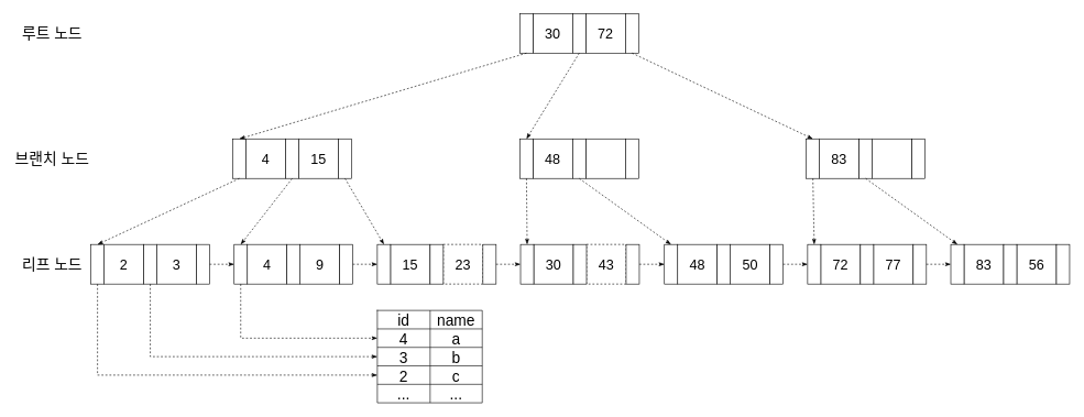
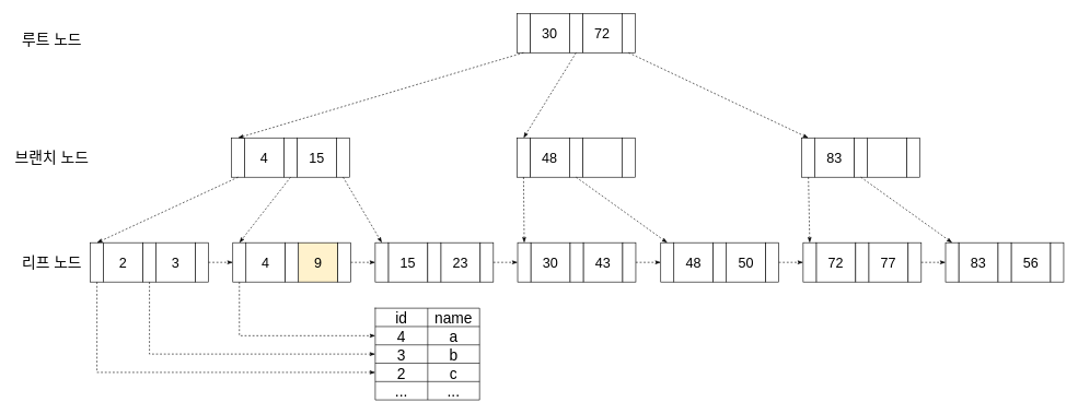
  <mxCell id="0" />
  <mxCell id="1" parent="0" />
  <mxCell id="2" value="" style="group;fontSize=21;" parent="1" vertex="1" connectable="0"><mxGeometry x="787" y="20" width="180" height="60" as="geometry" /></mxCell>
  <mxCell id="3" value="30" style="rounded=0;whiteSpace=wrap;html=1;fontSize=21;" parent="2" vertex="1"><mxGeometry x="20" width="60" height="60" as="geometry" /></mxCell>
  <mxCell id="4" value="72" style="rounded=0;whiteSpace=wrap;html=1;fontSize=21;" parent="2" vertex="1"><mxGeometry x="100" width="60" height="60" as="geometry" /></mxCell>
  <mxCell id="5" value="" style="rounded=0;whiteSpace=wrap;html=1;fontSize=21;" parent="2" vertex="1"><mxGeometry x="160" width="20" height="60" as="geometry" /></mxCell>
  <mxCell id="6" value="" style="rounded=0;whiteSpace=wrap;html=1;fontSize=21;" parent="2" vertex="1"><mxGeometry width="20" height="60" as="geometry" /></mxCell>
  <mxCell id="7" value="" style="rounded=0;whiteSpace=wrap;html=1;fontSize=21;" parent="2" vertex="1"><mxGeometry x="80" width="20" height="60" as="geometry" /></mxCell>
  <mxCell id="8" value="" style="group;fontSize=21;" parent="1" vertex="1" connectable="0"><mxGeometry x="787" y="210" width="180" height="60" as="geometry" /></mxCell>
  <mxCell id="9" value="48" style="rounded=0;whiteSpace=wrap;html=1;fontSize=21;" parent="8" vertex="1"><mxGeometry x="20" width="60" height="60" as="geometry" /></mxCell>
  <mxCell id="10" value="" style="rounded=0;whiteSpace=wrap;html=1;fontSize=21;" parent="8" vertex="1"><mxGeometry x="100" width="60" height="60" as="geometry" /></mxCell>
  <mxCell id="11" value="" style="rounded=0;whiteSpace=wrap;html=1;fontSize=21;" parent="8" vertex="1"><mxGeometry x="160" width="20" height="60" as="geometry" /></mxCell>
  <mxCell id="12" value="" style="rounded=0;whiteSpace=wrap;html=1;fontSize=21;" parent="8" vertex="1"><mxGeometry width="20" height="60" as="geometry" /></mxCell>
  <mxCell id="13" value="" style="rounded=0;whiteSpace=wrap;html=1;fontSize=21;" parent="8" vertex="1"><mxGeometry x="80" width="20" height="60" as="geometry" /></mxCell>
  <mxCell id="14" value="" style="group;fontSize=21;" parent="1" vertex="1" connectable="0"><mxGeometry x="352" y="210" width="180" height="60" as="geometry" /></mxCell>
  <mxCell id="15" value="4" style="rounded=0;whiteSpace=wrap;html=1;fontSize=21;" parent="14" vertex="1"><mxGeometry x="20" width="60" height="60" as="geometry" /></mxCell>
  <mxCell id="16" value="15" style="rounded=0;whiteSpace=wrap;html=1;fontSize=21;" parent="14" vertex="1"><mxGeometry x="100" width="60" height="60" as="geometry" /></mxCell>
  <mxCell id="17" value="" style="rounded=0;whiteSpace=wrap;html=1;fontSize=21;" parent="14" vertex="1"><mxGeometry x="160" width="20" height="60" as="geometry" /></mxCell>
  <mxCell id="18" value="" style="rounded=0;whiteSpace=wrap;html=1;fontSize=21;" parent="14" vertex="1"><mxGeometry width="20" height="60" as="geometry" /></mxCell>
  <mxCell id="19" value="" style="rounded=0;whiteSpace=wrap;html=1;fontSize=21;" parent="14" vertex="1"><mxGeometry x="80" width="20" height="60" as="geometry" /></mxCell>
  <mxCell id="20" value="" style="group;fontSize=21;" parent="1" vertex="1" connectable="0"><mxGeometry x="1221" y="210" width="180" height="60" as="geometry" /></mxCell>
  <mxCell id="21" value="83" style="rounded=0;whiteSpace=wrap;html=1;fontSize=21;" parent="20" vertex="1"><mxGeometry x="20" width="60" height="60" as="geometry" /></mxCell>
  <mxCell id="22" value="" style="rounded=0;whiteSpace=wrap;html=1;fontSize=21;" parent="20" vertex="1"><mxGeometry x="100" width="60" height="60" as="geometry" /></mxCell>
  <mxCell id="23" value="" style="rounded=0;whiteSpace=wrap;html=1;fontSize=21;" parent="20" vertex="1"><mxGeometry x="160" width="20" height="60" as="geometry" /></mxCell>
  <mxCell id="24" value="" style="rounded=0;whiteSpace=wrap;html=1;fontSize=21;" parent="20" vertex="1"><mxGeometry width="20" height="60" as="geometry" /></mxCell>
  <mxCell id="25" value="" style="rounded=0;whiteSpace=wrap;html=1;fontSize=21;" parent="20" vertex="1"><mxGeometry x="80" width="20" height="60" as="geometry" /></mxCell>
  <mxCell id="26" value="" style="group;fontSize=21;" parent="1" vertex="1" connectable="0"><mxGeometry x="571" y="370" width="180" height="60" as="geometry" /></mxCell>
  <mxCell id="27" value="15" style="rounded=0;whiteSpace=wrap;html=1;fontSize=21;" parent="26" vertex="1"><mxGeometry x="20" width="60" height="60" as="geometry" /></mxCell>
- <mxCell id="28" value="23" style="rounded=0;whiteSpace=wrap;html=1;fontSize=21;dashed=1;" parent="26" vertex="1"><mxGeometry x="100" width="60" height="60" as="geometry" /></mxCell>
+ <mxCell id="28" value="23" style="rounded=0;whiteSpace=wrap;html=1;fontSize=21;" parent="26" vertex="1"><mxGeometry x="100" width="60" height="60" as="geometry" /></mxCell>
  <mxCell id="29" value="" style="rounded=0;whiteSpace=wrap;html=1;fontSize=21;" parent="26" vertex="1"><mxGeometry x="160" width="20" height="60" as="geometry" /></mxCell>
  <mxCell id="30" value="" style="rounded=0;whiteSpace=wrap;html=1;fontSize=21;" parent="26" vertex="1"><mxGeometry width="20" height="60" as="geometry" /></mxCell>
  <mxCell id="31" value="" style="rounded=0;whiteSpace=wrap;html=1;fontSize=21;" parent="26" vertex="1"><mxGeometry x="80" width="20" height="60" as="geometry" /></mxCell>
  <mxCell id="32" value="" style="group;fontSize=21;" parent="1" vertex="1" connectable="0"><mxGeometry x="788" y="370" width="180" height="60" as="geometry" /></mxCell>
  <mxCell id="33" value="30" style="rounded=0;whiteSpace=wrap;html=1;fontSize=21;" parent="32" vertex="1"><mxGeometry x="20" width="60" height="60" as="geometry" /></mxCell>
- <mxCell id="34" value="43" style="rounded=0;whiteSpace=wrap;html=1;fontSize=21;dashed=1;" parent="32" vertex="1"><mxGeometry x="100" width="60" height="60" as="geometry" /></mxCell>
+ <mxCell id="34" value="43" style="rounded=0;whiteSpace=wrap;html=1;fontSize=21;" parent="32" vertex="1"><mxGeometry x="100" width="60" height="60" as="geometry" /></mxCell>
  <mxCell id="35" value="" style="rounded=0;whiteSpace=wrap;html=1;fontSize=21;" parent="32" vertex="1"><mxGeometry x="160" width="20" height="60" as="geometry" /></mxCell>
  <mxCell id="36" value="" style="rounded=0;whiteSpace=wrap;html=1;fontSize=21;" parent="32" vertex="1"><mxGeometry width="20" height="60" as="geometry" /></mxCell>
  <mxCell id="37" value="" style="rounded=0;whiteSpace=wrap;html=1;fontSize=21;" parent="32" vertex="1"><mxGeometry x="80" width="20" height="60" as="geometry" /></mxCell>
  <mxCell id="38" value="" style="group;fontSize=21;" parent="1" vertex="1" connectable="0"><mxGeometry x="1440" y="370" width="180" height="60" as="geometry" /></mxCell>
  <mxCell id="39" value="83" style="rounded=0;whiteSpace=wrap;html=1;fontSize=21;" parent="38" vertex="1"><mxGeometry x="20" width="60" height="60" as="geometry" /></mxCell>
  <mxCell id="40" value="56" style="rounded=0;whiteSpace=wrap;html=1;fontSize=21;" parent="38" vertex="1"><mxGeometry x="100" width="60" height="60" as="geometry" /></mxCell>
  <mxCell id="41" value="" style="rounded=0;whiteSpace=wrap;html=1;fontSize=21;" parent="38" vertex="1"><mxGeometry x="160" width="20" height="60" as="geometry" /></mxCell>
  <mxCell id="42" value="" style="rounded=0;whiteSpace=wrap;html=1;fontSize=21;" parent="38" vertex="1"><mxGeometry width="20" height="60" as="geometry" /></mxCell>
  <mxCell id="43" value="" style="rounded=0;whiteSpace=wrap;html=1;fontSize=21;" parent="38" vertex="1"><mxGeometry x="80" width="20" height="60" as="geometry" /></mxCell>
  <mxCell id="44" value="" style="group;fontSize=21;" parent="1" vertex="1" connectable="0"><mxGeometry x="1006" y="370" width="180" height="60" as="geometry" /></mxCell>
  <mxCell id="45" value="48" style="rounded=0;whiteSpace=wrap;html=1;fontSize=21;" parent="44" vertex="1"><mxGeometry x="20" width="60" height="60" as="geometry" /></mxCell>
  <mxCell id="46" value="50" style="rounded=0;whiteSpace=wrap;html=1;fontSize=21;" parent="44" vertex="1"><mxGeometry x="100" width="60" height="60" as="geometry" /></mxCell>
  <mxCell id="47" value="" style="rounded=0;whiteSpace=wrap;html=1;fontSize=21;" parent="44" vertex="1"><mxGeometry x="160" width="20" height="60" as="geometry" /></mxCell>
  <mxCell id="48" value="" style="rounded=0;whiteSpace=wrap;html=1;fontSize=21;" parent="44" vertex="1"><mxGeometry width="20" height="60" as="geometry" /></mxCell>
  <mxCell id="49" value="" style="rounded=0;whiteSpace=wrap;html=1;fontSize=21;" parent="44" vertex="1"><mxGeometry x="80" width="20" height="60" as="geometry" /></mxCell>
  <mxCell id="50" value="" style="group;fontSize=21;" parent="1" vertex="1" connectable="0"><mxGeometry x="1223" y="370" width="180" height="60" as="geometry" /></mxCell>
  <mxCell id="51" value="72" style="rounded=0;whiteSpace=wrap;html=1;fontSize=21;" parent="50" vertex="1"><mxGeometry x="20" width="60" height="60" as="geometry" /></mxCell>
  <mxCell id="52" value="77" style="rounded=0;whiteSpace=wrap;html=1;fontSize=21;" parent="50" vertex="1"><mxGeometry x="100" width="60" height="60" as="geometry" /></mxCell>
  <mxCell id="53" value="" style="rounded=0;whiteSpace=wrap;html=1;fontSize=21;" parent="50" vertex="1"><mxGeometry x="160" width="20" height="60" as="geometry" /></mxCell>
  <mxCell id="54" value="" style="rounded=0;whiteSpace=wrap;html=1;fontSize=21;" parent="50" vertex="1"><mxGeometry width="20" height="60" as="geometry" /></mxCell>
  <mxCell id="55" value="" style="rounded=0;whiteSpace=wrap;html=1;fontSize=21;" parent="50" vertex="1"><mxGeometry x="80" width="20" height="60" as="geometry" /></mxCell>
  <mxCell id="56" value="" style="group;fontSize=21;" parent="1" vertex="1" connectable="0"><mxGeometry x="137" y="370" width="180" height="60" as="geometry" /></mxCell>
  <mxCell id="57" value="2" style="rounded=0;whiteSpace=wrap;html=1;fontSize=21;" parent="56" vertex="1"><mxGeometry x="20" width="60" height="60" as="geometry" /></mxCell>
  <mxCell id="58" value="3" style="rounded=0;whiteSpace=wrap;html=1;fontSize=21;" parent="56" vertex="1"><mxGeometry x="100" width="60" height="60" as="geometry" /></mxCell>
  <mxCell id="59" value="" style="rounded=0;whiteSpace=wrap;html=1;fontSize=21;" parent="56" vertex="1"><mxGeometry x="160" width="20" height="60" as="geometry" /></mxCell>
  <mxCell id="60" value="" style="rounded=0;whiteSpace=wrap;html=1;fontSize=21;" parent="56" vertex="1"><mxGeometry width="20" height="60" as="geometry" /></mxCell>
  <mxCell id="61" value="" style="rounded=0;whiteSpace=wrap;html=1;fontSize=21;" parent="56" vertex="1"><mxGeometry x="80" width="20" height="60" as="geometry" /></mxCell>
  <mxCell id="62" value="" style="group;fontSize=21;" parent="1" vertex="1" connectable="0"><mxGeometry x="354" y="370" width="180" height="60" as="geometry" /></mxCell>
  <mxCell id="63" value="4" style="rounded=0;whiteSpace=wrap;html=1;fontSize=21;" parent="62" vertex="1"><mxGeometry x="20" width="60" height="60" as="geometry" /></mxCell>
- <mxCell id="64" value="9" style="rounded=0;whiteSpace=wrap;html=1;fontSize=21;" parent="62" vertex="1"><mxGeometry x="100" width="60" height="60" as="geometry" /></mxCell>
+ <mxCell id="64" value="9" style="rounded=0;whiteSpace=wrap;html=1;fontSize=21;fillColor=#fff2cc;" parent="62" vertex="1"><mxGeometry x="100" width="60" height="60" as="geometry" /></mxCell>
  <mxCell id="65" value="" style="rounded=0;whiteSpace=wrap;html=1;fontSize=21;" parent="62" vertex="1"><mxGeometry x="160" width="20" height="60" as="geometry" /></mxCell>
  <mxCell id="66" value="" style="rounded=0;whiteSpace=wrap;html=1;fontSize=21;" parent="62" vertex="1"><mxGeometry width="20" height="60" as="geometry" /></mxCell>
  <mxCell id="67" value="" style="rounded=0;whiteSpace=wrap;html=1;fontSize=21;" parent="62" vertex="1"><mxGeometry x="80" width="20" height="60" as="geometry" /></mxCell>
  <mxCell id="68" value="" style="endArrow=classicThin;html=1;rounded=0;dashed=1;endFill=1;exitX=0.5;exitY=1;exitDx=0;exitDy=0;entryX=0.5;entryY=0;entryDx=0;entryDy=0;fontSize=21;" parent="1" source="12" target="36" edge="1"><mxGeometry width="50" height="50" relative="1" as="geometry"><mxPoint x="794" y="530" as="sourcePoint" /><mxPoint x="844" y="480" as="targetPoint" /></mxGeometry></mxCell>
  <mxCell id="69" value="" style="endArrow=classicThin;html=1;rounded=0;dashed=1;endFill=1;exitX=0.5;exitY=1;exitDx=0;exitDy=0;entryX=0.5;entryY=0;entryDx=0;entryDy=0;fontSize=21;" parent="1" source="6" target="18" edge="1"><mxGeometry width="50" height="50" relative="1" as="geometry"><mxPoint x="855" y="540" as="sourcePoint" /><mxPoint x="905" y="490" as="targetPoint" /></mxGeometry></mxCell>
  <mxCell id="70" value="" style="endArrow=classicThin;html=1;rounded=0;dashed=1;endFill=1;exitX=0.5;exitY=1;exitDx=0;exitDy=0;entryX=0.5;entryY=0;entryDx=0;entryDy=0;fontSize=21;" parent="1" source="7" target="12" edge="1"><mxGeometry width="50" height="50" relative="1" as="geometry"><mxPoint x="855" y="540" as="sourcePoint" /><mxPoint x="905" y="490" as="targetPoint" /></mxGeometry></mxCell>
  <mxCell id="71" value="" style="endArrow=classicThin;html=1;rounded=0;dashed=1;endFill=1;exitX=0.5;exitY=1;exitDx=0;exitDy=0;entryX=0.5;entryY=0;entryDx=0;entryDy=0;fontSize=21;" parent="1" source="5" target="24" edge="1"><mxGeometry width="50" height="50" relative="1" as="geometry"><mxPoint x="885" y="90" as="sourcePoint" /><mxPoint x="1285" y="210" as="targetPoint" /></mxGeometry></mxCell>
  <mxCell id="72" value="" style="endArrow=classicThin;html=1;rounded=0;dashed=1;endFill=1;exitX=0.5;exitY=1;exitDx=0;exitDy=0;entryX=0.5;entryY=0;entryDx=0;entryDy=0;fontSize=21;" parent="1" source="18" target="60" edge="1"><mxGeometry width="50" height="50" relative="1" as="geometry"><mxPoint x="855" y="540" as="sourcePoint" /><mxPoint x="905" y="490" as="targetPoint" /></mxGeometry></mxCell>
  <mxCell id="73" value="" style="endArrow=classicThin;html=1;rounded=0;dashed=1;endFill=1;exitX=0.5;exitY=1;exitDx=0;exitDy=0;entryX=0.5;entryY=0;entryDx=0;entryDy=0;fontSize=21;" parent="1" source="13" target="48" edge="1"><mxGeometry width="50" height="50" relative="1" as="geometry"><mxPoint x="804" y="540" as="sourcePoint" /><mxPoint x="854" y="490" as="targetPoint" /></mxGeometry></mxCell>
  <mxCell id="74" value="" style="endArrow=classicThin;html=1;rounded=0;dashed=1;endFill=1;exitX=0.5;exitY=1;exitDx=0;exitDy=0;entryX=0.5;entryY=0;entryDx=0;entryDy=0;fontSize=21;" parent="1" source="19" target="66" edge="1"><mxGeometry width="50" height="50" relative="1" as="geometry"><mxPoint x="395" y="550" as="sourcePoint" /><mxPoint x="445" y="500" as="targetPoint" /></mxGeometry></mxCell>
  <mxCell id="75" value="" style="endArrow=classicThin;html=1;rounded=0;dashed=1;endFill=1;exitX=0.5;exitY=1;exitDx=0;exitDy=0;entryX=0.5;entryY=0;entryDx=0;entryDy=0;fontSize=21;" parent="1" source="24" target="54" edge="1"><mxGeometry width="50" height="50" relative="1" as="geometry"><mxPoint x="814" y="550" as="sourcePoint" /><mxPoint x="864" y="500" as="targetPoint" /></mxGeometry></mxCell>
  <mxCell id="76" value="" style="endArrow=classicThin;html=1;rounded=0;dashed=1;endFill=1;exitX=0.5;exitY=1;exitDx=0;exitDy=0;entryX=0.5;entryY=0;entryDx=0;entryDy=0;fontSize=21;" parent="1" source="25" target="42" edge="1"><mxGeometry width="50" height="50" relative="1" as="geometry"><mxPoint x="985" y="470" as="sourcePoint" /><mxPoint x="874" y="510" as="targetPoint" /></mxGeometry></mxCell>
  <mxCell id="77" value="" style="endArrow=classicThin;html=1;rounded=0;dashed=1;endFill=1;exitX=0.5;exitY=1;exitDx=0;exitDy=0;entryX=0.5;entryY=0;entryDx=0;entryDy=0;fontSize=21;" parent="1" source="17" target="30" edge="1"><mxGeometry width="50" height="50" relative="1" as="geometry"><mxPoint x="415" y="570" as="sourcePoint" /><mxPoint x="465" y="520" as="targetPoint" /></mxGeometry></mxCell>
  <mxCell id="78" value="" style="endArrow=classicThin;html=1;rounded=0;dashed=1;endFill=1;exitX=1;exitY=0.5;exitDx=0;exitDy=0;entryX=0;entryY=0.5;entryDx=0;entryDy=0;fontSize=21;" parent="1" source="59" target="66" edge="1"><mxGeometry width="50" height="50" relative="1" as="geometry"><mxPoint x="400" y="460" as="sourcePoint" /><mxPoint x="185" y="560" as="targetPoint" /></mxGeometry></mxCell>
  <mxCell id="79" value="" style="endArrow=classicThin;html=1;rounded=0;dashed=1;endFill=1;exitX=1;exitY=0.5;exitDx=0;exitDy=0;entryX=0;entryY=0.5;entryDx=0;entryDy=0;fontSize=21;" parent="1" source="53" target="42" edge="1"><mxGeometry width="50" height="50" relative="1" as="geometry"><mxPoint x="327" y="410" as="sourcePoint" /><mxPoint x="364" y="410" as="targetPoint" /></mxGeometry></mxCell>
  <mxCell id="80" value="" style="endArrow=classicThin;html=1;rounded=0;dashed=1;endFill=1;exitX=1;exitY=0.5;exitDx=0;exitDy=0;entryX=0;entryY=0.5;entryDx=0;entryDy=0;fontSize=21;" parent="1" source="47" target="54" edge="1"><mxGeometry width="50" height="50" relative="1" as="geometry"><mxPoint x="1035" y="510" as="sourcePoint" /><mxPoint x="1072" y="510" as="targetPoint" /></mxGeometry></mxCell>
  <mxCell id="81" value="" style="endArrow=classicThin;html=1;rounded=0;dashed=1;endFill=1;exitX=1;exitY=0.5;exitDx=0;exitDy=0;entryX=0;entryY=0.5;entryDx=0;entryDy=0;fontSize=21;" parent="1" source="35" target="48" edge="1"><mxGeometry width="50" height="50" relative="1" as="geometry"><mxPoint x="347" y="430" as="sourcePoint" /><mxPoint x="384" y="430" as="targetPoint" /></mxGeometry></mxCell>
  <mxCell id="82" value="" style="endArrow=classicThin;html=1;rounded=0;dashed=1;endFill=1;exitX=1;exitY=0.5;exitDx=0;exitDy=0;entryX=0;entryY=0.5;entryDx=0;entryDy=0;fontSize=21;" parent="1" source="29" target="36" edge="1"><mxGeometry width="50" height="50" relative="1" as="geometry"><mxPoint x="357" y="440" as="sourcePoint" /><mxPoint x="394" y="440" as="targetPoint" /></mxGeometry></mxCell>
  <mxCell id="83" value="" style="endArrow=classicThin;html=1;rounded=0;dashed=1;endFill=1;exitX=1;exitY=0.5;exitDx=0;exitDy=0;entryX=0;entryY=0.5;entryDx=0;entryDy=0;fontSize=21;" parent="1" source="65" target="30" edge="1"><mxGeometry width="50" height="50" relative="1" as="geometry"><mxPoint x="367" y="450" as="sourcePoint" /><mxPoint x="404" y="450" as="targetPoint" /></mxGeometry></mxCell>
  <mxCell id="84" value="" style="shape=table;startSize=0;container=1;collapsible=0;childLayout=tableLayout;fontSize=23;" parent="1" vertex="1"><mxGeometry x="571" y="470" width="159" height="140" as="geometry" /></mxCell>
  <mxCell id="85" value="" style="shape=tableRow;horizontal=0;startSize=0;swimlaneHead=0;swimlaneBody=0;strokeColor=inherit;top=0;left=0;bottom=0;right=0;collapsible=0;dropTarget=0;fillColor=none;points=[[0,0.5],[1,0.5]];portConstraint=eastwest;fontSize=23;" parent="84" vertex="1"><mxGeometry width="159" height="28" as="geometry" /></mxCell>
  <mxCell id="86" value="id" style="shape=partialRectangle;html=1;whiteSpace=wrap;connectable=0;strokeColor=inherit;overflow=hidden;fillColor=none;top=0;left=0;bottom=0;right=0;pointerEvents=1;fontSize=23;" parent="85" vertex="1"><mxGeometry width="80" height="28" as="geometry"><mxRectangle width="80" height="28" as="alternateBounds" /></mxGeometry></mxCell>
  <mxCell id="87" value="name" style="shape=partialRectangle;html=1;whiteSpace=wrap;connectable=0;strokeColor=inherit;overflow=hidden;fillColor=none;top=0;left=0;bottom=0;right=0;pointerEvents=1;fontSize=23;" parent="85" vertex="1"><mxGeometry x="80" width="79" height="28" as="geometry"><mxRectangle width="79" height="28" as="alternateBounds" /></mxGeometry></mxCell>
  <mxCell id="88" value="" style="shape=tableRow;horizontal=0;startSize=0;swimlaneHead=0;swimlaneBody=0;strokeColor=inherit;top=0;left=0;bottom=0;right=0;collapsible=0;dropTarget=0;fillColor=none;points=[[0,0.5],[1,0.5]];portConstraint=eastwest;fontSize=23;" parent="84" vertex="1"><mxGeometry y="28" width="159" height="28" as="geometry" /></mxCell>
  <mxCell id="89" value="4" style="shape=partialRectangle;html=1;whiteSpace=wrap;connectable=0;strokeColor=inherit;overflow=hidden;fillColor=none;top=0;left=0;bottom=0;right=0;pointerEvents=1;fontSize=23;" parent="88" vertex="1"><mxGeometry width="80" height="28" as="geometry"><mxRectangle width="80" height="28" as="alternateBounds" /></mxGeometry></mxCell>
  <mxCell id="90" value="a" style="shape=partialRectangle;html=1;whiteSpace=wrap;connectable=0;strokeColor=inherit;overflow=hidden;fillColor=none;top=0;left=0;bottom=0;right=0;pointerEvents=1;fontSize=23;" parent="88" vertex="1"><mxGeometry x="80" width="79" height="28" as="geometry"><mxRectangle width="79" height="28" as="alternateBounds" /></mxGeometry></mxCell>
  <mxCell id="91" value="" style="shape=tableRow;horizontal=0;startSize=0;swimlaneHead=0;swimlaneBody=0;strokeColor=inherit;top=0;left=0;bottom=0;right=0;collapsible=0;dropTarget=0;fillColor=none;points=[[0,0.5],[1,0.5]];portConstraint=eastwest;fontSize=23;" parent="84" vertex="1"><mxGeometry y="56" width="159" height="28" as="geometry" /></mxCell>
  <mxCell id="92" value="3" style="shape=partialRectangle;html=1;whiteSpace=wrap;connectable=0;strokeColor=inherit;overflow=hidden;fillColor=none;top=0;left=0;bottom=0;right=0;pointerEvents=1;fontSize=23;" parent="91" vertex="1"><mxGeometry width="80" height="28" as="geometry"><mxRectangle width="80" height="28" as="alternateBounds" /></mxGeometry></mxCell>
  <mxCell id="93" value="b" style="shape=partialRectangle;html=1;whiteSpace=wrap;connectable=0;strokeColor=inherit;overflow=hidden;fillColor=none;top=0;left=0;bottom=0;right=0;pointerEvents=1;fontSize=23;" parent="91" vertex="1"><mxGeometry x="80" width="79" height="28" as="geometry"><mxRectangle width="79" height="28" as="alternateBounds" /></mxGeometry></mxCell>
  <mxCell id="94" style="shape=tableRow;horizontal=0;startSize=0;swimlaneHead=0;swimlaneBody=0;strokeColor=inherit;top=0;left=0;bottom=0;right=0;collapsible=0;dropTarget=0;fillColor=none;points=[[0,0.5],[1,0.5]];portConstraint=eastwest;fontSize=23;" parent="84" vertex="1"><mxGeometry y="84" width="159" height="28" as="geometry" /></mxCell>
  <mxCell id="95" value="2" style="shape=partialRectangle;html=1;whiteSpace=wrap;connectable=0;strokeColor=inherit;overflow=hidden;fillColor=none;top=0;left=0;bottom=0;right=0;pointerEvents=1;fontSize=23;" parent="94" vertex="1"><mxGeometry width="80" height="28" as="geometry"><mxRectangle width="80" height="28" as="alternateBounds" /></mxGeometry></mxCell>
  <mxCell id="96" value="c" style="shape=partialRectangle;html=1;whiteSpace=wrap;connectable=0;strokeColor=inherit;overflow=hidden;fillColor=none;top=0;left=0;bottom=0;right=0;pointerEvents=1;fontSize=23;" parent="94" vertex="1"><mxGeometry x="80" width="79" height="28" as="geometry"><mxRectangle width="79" height="28" as="alternateBounds" /></mxGeometry></mxCell>
  <mxCell id="97" style="shape=tableRow;horizontal=0;startSize=0;swimlaneHead=0;swimlaneBody=0;strokeColor=inherit;top=0;left=0;bottom=0;right=0;collapsible=0;dropTarget=0;fillColor=none;points=[[0,0.5],[1,0.5]];portConstraint=eastwest;fontSize=23;" parent="84" vertex="1"><mxGeometry y="112" width="159" height="28" as="geometry" /></mxCell>
  <mxCell id="98" value="..." style="shape=partialRectangle;html=1;whiteSpace=wrap;connectable=0;strokeColor=inherit;overflow=hidden;fillColor=none;top=0;left=0;bottom=0;right=0;pointerEvents=1;fontSize=23;" parent="97" vertex="1"><mxGeometry width="80" height="28" as="geometry"><mxRectangle width="80" height="28" as="alternateBounds" /></mxGeometry></mxCell>
  <mxCell id="99" value="..." style="shape=partialRectangle;html=1;whiteSpace=wrap;connectable=0;strokeColor=inherit;overflow=hidden;fillColor=none;top=0;left=0;bottom=0;right=0;pointerEvents=1;fontSize=23;" parent="97" vertex="1"><mxGeometry x="80" width="79" height="28" as="geometry"><mxRectangle width="79" height="28" as="alternateBounds" /></mxGeometry></mxCell>
  <mxCell id="100" style="edgeStyle=orthogonalEdgeStyle;rounded=0;orthogonalLoop=1;jettySize=auto;html=1;exitX=0.5;exitY=1;exitDx=0;exitDy=0;entryX=0;entryY=0.5;entryDx=0;entryDy=0;endArrow=classicThin;endFill=1;dashed=1;" parent="1" source="60" target="94" edge="1"><mxGeometry relative="1" as="geometry" /></mxCell>
  <mxCell id="101" style="edgeStyle=orthogonalEdgeStyle;rounded=0;orthogonalLoop=1;jettySize=auto;html=1;exitX=0.5;exitY=1;exitDx=0;exitDy=0;endArrow=classicThin;endFill=1;dashed=1;" parent="1" source="61" target="91" edge="1"><mxGeometry relative="1" as="geometry" /></mxCell>
  <mxCell id="102" style="edgeStyle=orthogonalEdgeStyle;rounded=0;orthogonalLoop=1;jettySize=auto;html=1;exitX=0.5;exitY=1;exitDx=0;exitDy=0;endArrow=classicThin;endFill=1;dashed=1;entryX=0;entryY=0.5;entryDx=0;entryDy=0;" parent="1" source="66" target="88" edge="1"><mxGeometry relative="1" as="geometry"><mxPoint x="667" y="520" as="targetPoint" /></mxGeometry></mxCell>
  <mxCell id="103" value="리프 노드" style="text;html=1;strokeColor=none;fillColor=none;align=center;verticalAlign=middle;whiteSpace=wrap;rounded=0;fontSize=23;" vertex="1" parent="1"><mxGeometry y="385" width="117" height="30" as="geometry" x="20" /></mxCell>
  <mxCell id="104" value="브랜치 노드" style="text;html=1;strokeColor=none;fillColor=none;align=center;verticalAlign=middle;whiteSpace=wrap;rounded=0;fontSize=23;" vertex="1" parent="1"><mxGeometry y="225" width="117" height="30" as="geometry" x="20" /></mxCell>
- <mxCell id="105" value="루트 노드" style="text;html=1;strokeColor=none;fillColor=none;align=center;verticalAlign=middle;whiteSpace=wrap;rounded=0;fontSize=23;" vertex="1" parent="1"><mxGeometry y="35" width="117" height="30" as="geometry" x="20" /></mxCell>
+ <mxCell id="105" value="루트 노드" style="text;html=1;strokeColor=none;fillColor=none;align=center;verticalAlign=middle;whiteSpace=wrap;rounded=0;fontSize=23;" vertex="1" parent="1"><mxGeometry x="20" y="45" width="117" height="30" as="geometry" /></mxCell>
